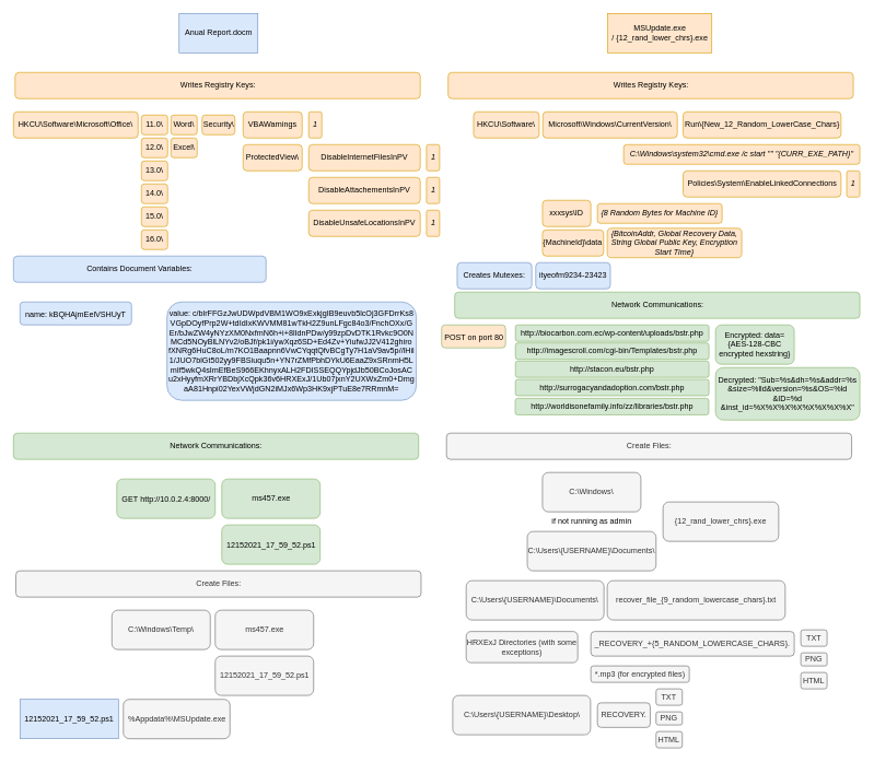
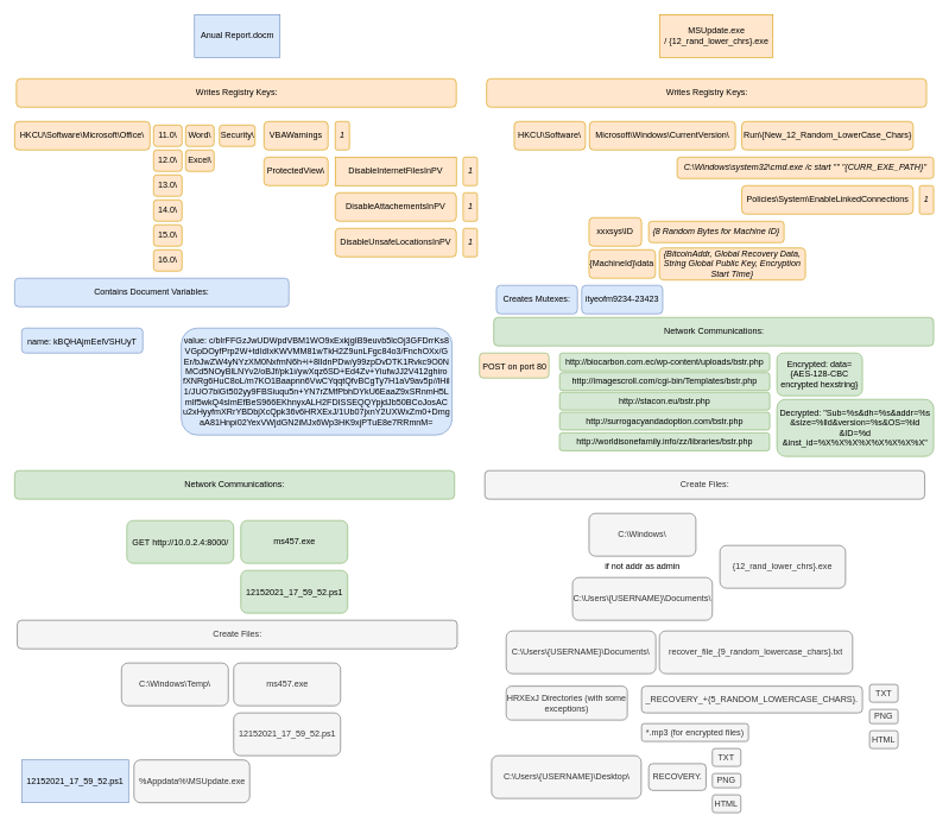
  <mxCell id="0" />
  <mxCell id="1" parent="0" />
  <mxCell id="2" value="Anual Report.docm" style="rounded=0;whiteSpace=wrap;html=1;fillColor=#dae8fc;strokeColor=#6c8ebf;" vertex="1" parent="1"><mxGeometry x="272.5" y="20" width="120" height="60" as="geometry" /></mxCell>
  <mxCell id="3" value="Writes Registry Keys:" style="rounded=1;whiteSpace=wrap;html=1;fillColor=#ffe6cc;strokeColor=#d79b00;" vertex="1" parent="1"><mxGeometry x="22.5" y="110" width="617.5" height="40" as="geometry" /></mxCell>
  <mxCell id="4" value="HKCU\Software\Microsoft\Office\" style="rounded=1;whiteSpace=wrap;html=1;fillColor=#ffe6cc;strokeColor=#d79b00;" vertex="1" parent="1"><mxGeometry x="20" y="170" width="190" height="40" as="geometry" /></mxCell>
  <mxCell id="5" value="VBAWarnings" style="rounded=1;whiteSpace=wrap;html=1;fillColor=#ffe6cc;strokeColor=#d79b00;" vertex="1" parent="1"><mxGeometry x="370" y="170" width="90" height="40" as="geometry" /></mxCell>
  <mxCell id="6" value="ProtectedView\" style="rounded=1;whiteSpace=wrap;html=1;fillColor=#ffe6cc;strokeColor=#d79b00;" vertex="1" parent="1"><mxGeometry x="370" y="220" width="90" height="40" as="geometry" /></mxCell>
- <mxCell id="7" value="DisableInternetFilesInPV" style="rounded=1;whiteSpace=wrap;html=1;fillColor=#ffe6cc;strokeColor=#d79b00;" vertex="1" parent="1"><mxGeometry x="470" y="220" width="170" height="40" as="geometry" /></mxCell>
+ <mxCell id="7" value="DisableInternetFilesInPV" style="whiteSpace=wrap;html=1;fillColor=#ffe6cc;strokeColor=#d79b00;rounded=0;" vertex="1" parent="1"><mxGeometry x="470" y="220" width="170" height="40" as="geometry" /></mxCell>
  <mxCell id="8" value="DisableAttachementsInPV" style="rounded=1;whiteSpace=wrap;html=1;fillColor=#ffe6cc;strokeColor=#d79b00;" vertex="1" parent="1"><mxGeometry x="470" y="270" width="170" height="40" as="geometry" /></mxCell>
  <mxCell id="9" value="DisableUnsafeLocationsInPV" style="rounded=1;whiteSpace=wrap;html=1;fillColor=#ffe6cc;strokeColor=#d79b00;" vertex="1" parent="1"><mxGeometry x="470" y="320" width="170" height="40" as="geometry" /></mxCell>
  <mxCell id="10" value="11.0\" style="rounded=1;whiteSpace=wrap;html=1;fillColor=#ffe6cc;strokeColor=#d79b00;" vertex="1" parent="1"><mxGeometry x="215" y="175" width="40" height="30" as="geometry" /></mxCell>
  <mxCell id="11" value="12.0\" style="rounded=1;whiteSpace=wrap;html=1;fillColor=#ffe6cc;strokeColor=#d79b00;" vertex="1" parent="1"><mxGeometry x="215" y="210" width="40" height="30" as="geometry" /></mxCell>
  <mxCell id="12" value="13.0\" style="rounded=1;whiteSpace=wrap;html=1;fillColor=#ffe6cc;strokeColor=#d79b00;" vertex="1" parent="1"><mxGeometry x="215" y="245" width="40" height="30" as="geometry" /></mxCell>
  <mxCell id="13" value="14.0\" style="rounded=1;whiteSpace=wrap;html=1;fillColor=#ffe6cc;strokeColor=#d79b00;" vertex="1" parent="1"><mxGeometry x="215" y="280" width="40" height="30" as="geometry" /></mxCell>
  <mxCell id="14" value="15.0\" style="rounded=1;whiteSpace=wrap;html=1;fillColor=#ffe6cc;strokeColor=#d79b00;" vertex="1" parent="1"><mxGeometry x="215" y="315" width="40" height="30" as="geometry" /></mxCell>
  <mxCell id="15" value="16.0\" style="rounded=1;whiteSpace=wrap;html=1;fillColor=#ffe6cc;strokeColor=#d79b00;" vertex="1" parent="1"><mxGeometry x="215" y="350" width="40" height="30" as="geometry" /></mxCell>
  <mxCell id="16" value="Word\" style="rounded=1;whiteSpace=wrap;html=1;fillColor=#ffe6cc;strokeColor=#d79b00;" vertex="1" parent="1"><mxGeometry x="260" y="175" width="40" height="30" as="geometry" /></mxCell>
  <mxCell id="17" value="Excel\" style="rounded=1;whiteSpace=wrap;html=1;fillColor=#ffe6cc;strokeColor=#d79b00;" vertex="1" parent="1"><mxGeometry x="260" y="210" width="40" height="30" as="geometry" /></mxCell>
  <mxCell id="18" value="Security\" style="rounded=1;whiteSpace=wrap;html=1;fillColor=#ffe6cc;strokeColor=#d79b00;" vertex="1" parent="1"><mxGeometry x="307.5" y="175" width="50" height="30" as="geometry" /></mxCell>
  <mxCell id="19" value="Contains Document Variables:" style="rounded=1;whiteSpace=wrap;html=1;fillColor=#dae8fc;strokeColor=#6c8ebf;" vertex="1" parent="1"><mxGeometry x="20" y="390" width="385" height="40" as="geometry" /></mxCell>
  <mxCell id="20" value="name: kBQHAjmEelVSHUyT&lt;span style=&quot;font-size: medium; text-align: start;&quot;&gt;&lt;/span&gt;" style="rounded=1;whiteSpace=wrap;html=1;fillColor=#dae8fc;strokeColor=#6c8ebf;" vertex="1" parent="1"><mxGeometry y="460" width="170" height="35" as="geometry" x="30" /></mxCell>
  <mxCell id="21" value="value:&amp;nbsp;c/blrFFGzJwUDWpdVBM1WO9xExkjgIB9euvb5lcOj3GFDrrKs8&lt;br&gt;VGpDOyfPrp2W+tdIdIxKWVMM81wTkH2Z9unLFgc84o3/FnchOXx/G&lt;br&gt;Er/bJwZW4yNYzXM0NxfmN6h+i+8lIdnPDw/y99zpDvDTK1Rvkc9O0N&lt;br&gt;MCd5NOyBlLNYv2/oBJf/pk1i/ywXqz6SD+Ed4Zv+YiufwJJ2V412ghiro&lt;br&gt;fXNRg6HuC8oL/m7KO1Baapnn6VwCYqqtQfvBCgTy7H1aV9av5p//lHil&lt;br&gt;1/JUO7blGt502yy9FBSiuqu5n+YN7rZMfPbhDYkU6EaaZ9xSRnmH5L&lt;br&gt;mIf5wkQ4sImEfBeS966EKhnyxALH2FDISSEQQYpjdJb50BCoJosAC&lt;br&gt;u2xHyyfmXRrYBDbjXcQpk36v6HRXExJ/1Ub07jxnY2UXWxZm0+Dmg&lt;br&gt;aA81Hnpi02YexVWjdGN2iMJx6Wp3HK9xjPTuE8e7RRmnM=" style="rounded=1;whiteSpace=wrap;html=1;overflow=visible;verticalAlign=middle;align=center;spacingTop=0;spacingBottom=0;fillColor=#dae8fc;strokeColor=#6c8ebf;" vertex="1" parent="1"><mxGeometry x="254" y="460" width="380" height="150" as="geometry" /></mxCell>
  <mxCell id="22" value="Network Communications:" style="rounded=1;whiteSpace=wrap;html=1;fillColor=#d5e8d4;strokeColor=#82b366;" vertex="1" parent="1"><mxGeometry x="20" y="660" width="617.5" height="40" as="geometry" /></mxCell>
  <mxCell id="23" value="GET&amp;nbsp;http://10.0.2.4:8000/&lt;span style=&quot;font-size: medium; text-align: start;&quot;&gt;&lt;/span&gt;" style="rounded=1;whiteSpace=wrap;html=1;fillColor=#d5e8d4;strokeColor=#82b366;" vertex="1" parent="1"><mxGeometry x="177.5" y="730" width="150" height="60" as="geometry" /></mxCell>
  <mxCell id="24" value="ms457.exe" style="rounded=1;whiteSpace=wrap;html=1;fillColor=#d5e8d4;strokeColor=#82b366;" vertex="1" parent="1"><mxGeometry x="337.5" y="730" width="150" height="60" as="geometry" /></mxCell>
  <mxCell id="25" value="12152021_17_59_52.ps1&lt;span style=&quot;font-size: medium; text-align: start;&quot;&gt;&lt;/span&gt;" style="rounded=1;whiteSpace=wrap;html=1;fillColor=#d5e8d4;strokeColor=#82b366;" vertex="1" parent="1"><mxGeometry x="337.5" y="800" width="150" height="60" as="geometry" /></mxCell>
  <mxCell id="26" value="Create Files:" style="rounded=1;whiteSpace=wrap;html=1;fillColor=#f5f5f5;fontColor=#333333;strokeColor=#666666;" vertex="1" parent="1"><mxGeometry x="23.75" y="870" width="617.5" height="40" as="geometry" /></mxCell>
  <mxCell id="27" value="C:\Windows\Temp\" style="rounded=1;whiteSpace=wrap;html=1;fillColor=#f5f5f5;fontColor=#333333;strokeColor=#666666;" vertex="1" parent="1"><mxGeometry x="170" y="930" width="150" height="60" as="geometry" /></mxCell>
  <mxCell id="28" value="ms457.exe" style="rounded=1;whiteSpace=wrap;html=1;fillColor=#f5f5f5;fontColor=#333333;strokeColor=#666666;" vertex="1" parent="1"><mxGeometry x="327.5" y="930" width="150" height="60" as="geometry" /></mxCell>
  <mxCell id="29" value="12152021_17_59_52.ps1" style="rounded=1;whiteSpace=wrap;html=1;fillColor=#f5f5f5;fontColor=#333333;strokeColor=#666666;" vertex="1" parent="1"><mxGeometry x="327.5" y="1000" width="150" height="60" as="geometry" /></mxCell>
  <mxCell id="30" value="&lt;span style=&quot;color: rgb(0, 0, 0); font-family: Helvetica; font-size: 12px; font-style: normal; font-variant-ligatures: normal; font-variant-caps: normal; font-weight: 400; letter-spacing: normal; orphans: 2; text-align: center; text-indent: 0px; text-transform: none; widows: 2; word-spacing: 0px; -webkit-text-stroke-width: 0px; text-decoration-thickness: initial; text-decoration-style: initial; text-decoration-color: initial; float: none; display: inline !important;&quot;&gt;12152021_17_59_52.ps1&lt;/span&gt;" style="rounded=0;whiteSpace=wrap;html=1;fillColor=#dae8fc;strokeColor=#6c8ebf;" vertex="1" parent="1"><mxGeometry y="1066" width="150" height="60" as="geometry" x="30" /></mxCell>
  <mxCell id="31" value="%Appdata%\MSUpdate.exe" style="rounded=1;whiteSpace=wrap;html=1;fillColor=#f5f5f5;fontColor=#333333;strokeColor=#666666;" vertex="1" parent="1"><mxGeometry x="187.5" y="1066" width="162.5" height="60" as="geometry" /></mxCell>
  <mxCell id="32" value="MSUpdate.exe /&amp;nbsp;{12_rand_lower_chrs}.exe" style="rounded=0;whiteSpace=wrap;html=1;fillColor=#ffe6cc;strokeColor=#d79b00;" vertex="1" parent="1"><mxGeometry x="925.63" y="20" width="158.75" height="60" as="geometry" /></mxCell>
  <mxCell id="33" value="Create Files:" style="rounded=1;whiteSpace=wrap;html=1;fillColor=#f5f5f5;fontColor=#333333;strokeColor=#666666;" vertex="1" parent="1"><mxGeometry x="680" y="660" width="617.5" height="40" as="geometry" /></mxCell>
  <mxCell id="34" value="C:\Windows\" style="rounded=1;whiteSpace=wrap;html=1;fillColor=#f5f5f5;fontColor=#333333;strokeColor=#666666;" vertex="1" parent="1"><mxGeometry x="826.25" y="720" width="150" height="60" as="geometry" /></mxCell>
  <mxCell id="35" value="{12_rand_lower_chrs}.exe" style="rounded=1;whiteSpace=wrap;html=1;fillColor=#f5f5f5;fontColor=#333333;strokeColor=#666666;" vertex="1" parent="1"><mxGeometry x="1010" y="765" width="176.25" height="60" as="geometry" /></mxCell>
- <mxCell id="36" value="if not running as admin" style="text;html=1;strokeColor=none;fillColor=none;align=center;verticalAlign=middle;whiteSpace=wrap;rounded=0;" vertex="1" parent="1"><mxGeometry x="836.88" y="780" width="128.75" height="30" as="geometry" /></mxCell>
+ <mxCell id="36" value="if not addr as admin" style="text;html=1;strokeColor=none;fillColor=none;align=center;verticalAlign=middle;whiteSpace=wrap;rounded=0;" vertex="1" parent="1"><mxGeometry x="836.88" y="780" width="128.75" height="30" as="geometry" /></mxCell>
  <mxCell id="37" value="C:\Users\{USERNAME}\Documents\" style="rounded=1;whiteSpace=wrap;html=1;fillColor=#f5f5f5;fontColor=#333333;strokeColor=#666666;" vertex="1" parent="1"><mxGeometry x="803.13" y="810" width="196.26" height="60" as="geometry" /></mxCell>
  <mxCell id="38" value="recover_file_{9_random_lowercase_chars}.txt" style="rounded=1;whiteSpace=wrap;html=1;fillColor=#f5f5f5;fontColor=#333333;strokeColor=#666666;" vertex="1" parent="1"><mxGeometry x="925" y="885" width="271.25" height="60" as="geometry" /></mxCell>
  <mxCell id="39" value="C:\Users\{USERNAME}\Documents\" style="rounded=1;whiteSpace=wrap;html=1;fillColor=#f5f5f5;fontColor=#333333;strokeColor=#666666;" vertex="1" parent="1"><mxGeometry x="710" y="885" width="210" height="60" as="geometry" /></mxCell>
  <mxCell id="40" value="&lt;p&gt;HRXExJ Directories (with some exceptions)&lt;/p&gt;" style="rounded=1;whiteSpace=wrap;html=1;fillColor=#f5f5f5;fontColor=#333333;strokeColor=#666666;" vertex="1" parent="1"><mxGeometry x="710" y="962.5" width="170" height="47.5" as="geometry" /></mxCell>
  <mxCell id="41" value="_RECOVERY_+{5_RANDOM_LOWERCASE_CHARS}." style="rounded=1;whiteSpace=wrap;html=1;fillColor=#f5f5f5;fontColor=#333333;strokeColor=#666666;" vertex="1" parent="1"><mxGeometry x="900" y="962.5" width="310" height="37.5" as="geometry" /></mxCell>
  <mxCell id="42" value="TXT" style="rounded=1;whiteSpace=wrap;html=1;fillColor=#f5f5f5;fontColor=#333333;strokeColor=#666666;" vertex="1" parent="1"><mxGeometry x="1220" y="960" width="40" height="25" as="geometry" /></mxCell>
  <mxCell id="43" value="PNG" style="rounded=1;whiteSpace=wrap;html=1;fillColor=#f5f5f5;fontColor=#333333;strokeColor=#666666;" vertex="1" parent="1"><mxGeometry x="1220" y="995" width="40" height="20" as="geometry" /></mxCell>
  <mxCell id="44" value="HTML" style="rounded=1;whiteSpace=wrap;html=1;fillColor=#f5f5f5;fontColor=#333333;strokeColor=#666666;" vertex="1" parent="1"><mxGeometry x="1220" y="1025" width="40" height="25" as="geometry" /></mxCell>
  <mxCell id="45" value="*.mp3 (for encrypted files)" style="rounded=1;whiteSpace=wrap;html=1;fillColor=#f5f5f5;fontColor=#333333;strokeColor=#666666;" vertex="1" parent="1"><mxGeometry x="900" y="1015" width="150" height="25" as="geometry" /></mxCell>
  <mxCell id="46" value="C:\Users\{USERNAME}\Desktop\" style="rounded=1;whiteSpace=wrap;html=1;fillColor=#f5f5f5;fontColor=#333333;strokeColor=#666666;" vertex="1" parent="1"><mxGeometry x="689.5" y="1060" width="210" height="60" as="geometry" /></mxCell>
  <mxCell id="47" value="RECOVERY." style="rounded=1;whiteSpace=wrap;html=1;fillColor=#f5f5f5;fontColor=#333333;strokeColor=#666666;" vertex="1" parent="1"><mxGeometry x="910" y="1071.25" width="80.5" height="37.5" as="geometry" /></mxCell>
  <mxCell id="48" value="TXT" style="rounded=1;whiteSpace=wrap;html=1;fillColor=#f5f5f5;fontColor=#333333;strokeColor=#666666;" vertex="1" parent="1"><mxGeometry x="999.39" y="1050" width="40" height="25" as="geometry" /></mxCell>
  <mxCell id="49" value="PNG" style="rounded=1;whiteSpace=wrap;html=1;fillColor=#f5f5f5;fontColor=#333333;strokeColor=#666666;" vertex="1" parent="1"><mxGeometry x="999.39" y="1085" width="40" height="20" as="geometry" /></mxCell>
  <mxCell id="50" value="HTML" style="rounded=1;whiteSpace=wrap;html=1;fillColor=#f5f5f5;fontColor=#333333;strokeColor=#666666;" vertex="1" parent="1"><mxGeometry x="999.39" y="1115" width="40" height="25" as="geometry" /></mxCell>
  <mxCell id="51" value="Writes Registry Keys:" style="rounded=1;whiteSpace=wrap;html=1;fillColor=#ffe6cc;strokeColor=#d79b00;" vertex="1" parent="1"><mxGeometry x="682.5" y="110" width="617.5" height="40" as="geometry" /></mxCell>
  <mxCell id="52" value="HKCU\Software\" style="rounded=1;whiteSpace=wrap;html=1;fillColor=#ffe6cc;strokeColor=#d79b00;" vertex="1" parent="1"><mxGeometry x="721.25" y="170" width="100" height="40" as="geometry" /></mxCell>
  <mxCell id="53" value="Microsoft\Windows\CurrentVersion\" style="rounded=1;whiteSpace=wrap;html=1;fillColor=#ffe6cc;strokeColor=#d79b00;" vertex="1" parent="1"><mxGeometry x="826.75" y="170" width="205" height="40" as="geometry" /></mxCell>
  <mxCell id="54" value="&lt;i&gt;1&lt;/i&gt;" style="rounded=1;whiteSpace=wrap;html=1;fillColor=#ffe6cc;strokeColor=#d79b00;" vertex="1" parent="1"><mxGeometry x="470" y="170" width="20" height="40" as="geometry" /></mxCell>
  <mxCell id="55" value="&lt;i&gt;1&lt;/i&gt;" style="rounded=1;whiteSpace=wrap;html=1;fillColor=#ffe6cc;strokeColor=#d79b00;" vertex="1" parent="1"><mxGeometry x="649.5" y="220" width="20" height="40" as="geometry" /></mxCell>
  <mxCell id="56" value="&lt;i&gt;1&lt;/i&gt;" style="rounded=1;whiteSpace=wrap;html=1;fillColor=#ffe6cc;strokeColor=#d79b00;" vertex="1" parent="1"><mxGeometry x="649.5" y="270" width="20" height="40" as="geometry" /></mxCell>
  <mxCell id="57" value="&lt;i&gt;1&lt;/i&gt;" style="rounded=1;whiteSpace=wrap;html=1;fillColor=#ffe6cc;strokeColor=#d79b00;" vertex="1" parent="1"><mxGeometry x="649.5" y="320" width="20" height="40" as="geometry" /></mxCell>
  <mxCell id="58" value="Run\{New_12_Random_LowerCase_Chars}" style="rounded=1;whiteSpace=wrap;html=1;fillColor=#ffe6cc;strokeColor=#d79b00;" vertex="1" parent="1"><mxGeometry x="1040.64" y="170" width="240.61" height="40" as="geometry" /></mxCell>
  <mxCell id="59" value="&lt;span style=&quot;orphans: 2; text-align: center; text-indent: 0px; widows: 2; text-decoration-thickness: initial; text-decoration-style: initial; text-decoration-color: initial; float: none; display: inline !important;&quot;&gt;&lt;i&gt;C:\Windows\system32\cmd.exe&amp;nbsp;/c start &quot;&quot; &quot;{CURR_EXE_PATH}&quot;&lt;/i&gt;&lt;/span&gt;" style="rounded=1;whiteSpace=wrap;html=1;fillColor=#ffe6cc;strokeColor=#d79b00;" vertex="1" parent="1"><mxGeometry x="950" y="220" width="360" height="30" as="geometry" /></mxCell>
  <mxCell id="60" value="Policies\System\EnableLinkedConnections" style="rounded=1;whiteSpace=wrap;html=1;fillColor=#ffe6cc;strokeColor=#d79b00;" vertex="1" parent="1"><mxGeometry x="1040.64" y="260" width="240.61" height="40" as="geometry" /></mxCell>
  <mxCell id="61" value="&lt;i&gt;1&lt;/i&gt;" style="rounded=1;whiteSpace=wrap;html=1;fillColor=#ffe6cc;strokeColor=#d79b00;" vertex="1" parent="1"><mxGeometry x="1290" y="260" width="20" height="40" as="geometry" /></mxCell>
  <mxCell id="62" value="&lt;span style=&quot;border-color: var(--border-color);&quot;&gt;xxxsys&lt;/span&gt;&lt;span style=&quot;border-color: var(--border-color);&quot;&gt;\ID&lt;/span&gt;" style="rounded=1;whiteSpace=wrap;html=1;fillColor=#ffe6cc;strokeColor=#d79b00;" vertex="1" parent="1"><mxGeometry x="826.25" y="305" width="73.75" height="40" as="geometry" /></mxCell>
  <mxCell id="63" value="&lt;span style=&quot;orphans: 2; text-align: center; text-indent: 0px; widows: 2; text-decoration-thickness: initial; text-decoration-style: initial; text-decoration-color: initial; float: none; display: inline !important;&quot;&gt;&lt;i&gt;{8 Random Bytes for Machine ID}&lt;/i&gt;&lt;/span&gt;" style="rounded=1;whiteSpace=wrap;html=1;fillColor=#ffe6cc;strokeColor=#d79b00;" vertex="1" parent="1"><mxGeometry x="910" y="310" width="190" height="30" as="geometry" /></mxCell>
  <mxCell id="64" value="{MachineId}\data" style="rounded=1;whiteSpace=wrap;html=1;fillColor=#ffe6cc;strokeColor=#d79b00;" vertex="1" parent="1"><mxGeometry x="826.25" y="350" width="93.25" height="40" as="geometry" /></mxCell>
  <mxCell id="65" value="&lt;span style=&quot;orphans: 2; text-align: center; text-indent: 0px; widows: 2; text-decoration-thickness: initial; text-decoration-style: initial; text-decoration-color: initial; float: none; display: inline !important;&quot;&gt;&lt;i&gt;{BitcoinAddr, Global Recovery Data, String Global Public Key, Encryption Start Time}&lt;/i&gt;&lt;/span&gt;" style="rounded=1;whiteSpace=wrap;html=1;fillColor=#ffe6cc;strokeColor=#d79b00;" vertex="1" parent="1"><mxGeometry x="925" y="347.5" width="205" height="45" as="geometry" /></mxCell>
  <mxCell id="66" value="Creates Mutexes:" style="rounded=1;whiteSpace=wrap;html=1;fillColor=#dae8fc;strokeColor=#6c8ebf;" vertex="1" parent="1"><mxGeometry x="696.25" y="400" width="113.75" height="40" as="geometry" /></mxCell>
  <mxCell id="67" value="ityeofm9234-23423" style="rounded=1;whiteSpace=wrap;html=1;fillColor=#dae8fc;strokeColor=#6c8ebf;" vertex="1" parent="1"><mxGeometry x="816" y="400" width="113.75" height="40" as="geometry" /></mxCell>
  <mxCell id="68" value="Network Communications:" style="rounded=1;whiteSpace=wrap;html=1;fillColor=#d5e8d4;strokeColor=#82b366;" vertex="1" parent="1"><mxGeometry x="692.5" y="445" width="617.5" height="40" as="geometry" /></mxCell>
  <mxCell id="69" value="POST on port 80&lt;span style=&quot;font-size: medium; text-align: start;&quot;&gt;&lt;/span&gt;" style="rounded=1;whiteSpace=wrap;html=1;fillColor=#ffe6cc;strokeColor=#82b366;" vertex="1" parent="1"><mxGeometry x="672.5" y="495" width="97.5" height="35" as="geometry" /></mxCell>
  <mxCell id="70" value="&lt;span style=&quot;orphans: 2; text-align: center; text-indent: 0px; widows: 2; text-decoration-thickness: initial; text-decoration-style: initial; text-decoration-color: initial; float: none; display: inline !important;&quot;&gt;http://biocarbon.com.ec/wp-content/uploads/bstr.php&lt;/span&gt;" style="rounded=1;whiteSpace=wrap;html=1;fillColor=#d5e8d4;strokeColor=#82b366;" vertex="1" parent="1"><mxGeometry x="785" y="495" width="295" height="25" as="geometry" /></mxCell>
  <mxCell id="71" value="http://imagescroll.com/cgi-bin/Templates/bstr.php" style="rounded=1;whiteSpace=wrap;html=1;fillColor=#d5e8d4;strokeColor=#82b366;" vertex="1" parent="1"><mxGeometry x="785" y="522.5" width="295" height="25" as="geometry" /></mxCell>
  <mxCell id="72" value="http://stacon.eu/bstr.php" style="rounded=1;whiteSpace=wrap;html=1;fillColor=#d5e8d4;strokeColor=#82b366;" vertex="1" parent="1"><mxGeometry x="785" y="550" width="295" height="25" as="geometry" /></mxCell>
  <mxCell id="73" value="http://surrogacyandadoption.com/bstr.php" style="rounded=1;whiteSpace=wrap;html=1;fillColor=#d5e8d4;strokeColor=#82b366;" vertex="1" parent="1"><mxGeometry x="785" y="578" width="295" height="25" as="geometry" /></mxCell>
  <mxCell id="74" value="http://worldisonefamily.info/zz/libraries/bstr.php" style="rounded=1;whiteSpace=wrap;html=1;fillColor=#d5e8d4;strokeColor=#82b366;" vertex="1" parent="1"><mxGeometry x="784.75" y="607" width="295" height="25" as="geometry" /></mxCell>
  <mxCell id="75" value="Encrypted: data={AES-128-CBC encrypted hexstring}" style="rounded=1;whiteSpace=wrap;html=1;fillColor=#d5e8d4;strokeColor=#82b366;" vertex="1" parent="1"><mxGeometry x="1090" y="495" width="120" height="60" as="geometry" /></mxCell>
  <mxCell id="76" value="Decrypted:&amp;nbsp;&lt;span style=&quot;border-color: var(--border-color);&quot;&gt;&quot;Sub=&lt;/span&gt;&lt;span style=&quot;border-color: var(--border-color);&quot;&gt;%s&lt;/span&gt;&lt;span style=&quot;border-color: var(--border-color);&quot;&gt;&amp;amp;dh=&lt;/span&gt;&lt;span style=&quot;border-color: var(--border-color);&quot;&gt;%s&lt;/span&gt;&lt;span style=&quot;border-color: var(--border-color);&quot;&gt;&amp;amp;addr=&lt;/span&gt;&lt;span style=&quot;border-color: var(--border-color);&quot;&gt;%s&lt;br&gt;&lt;/span&gt;&lt;span style=&quot;border-color: var(--border-color);&quot;&gt;&amp;amp;size=&lt;/span&gt;&lt;span style=&quot;border-color: var(--border-color);&quot;&gt;%lld&lt;/span&gt;&lt;span style=&quot;border-color: var(--border-color);&quot;&gt;&amp;amp;version=&lt;/span&gt;&lt;span style=&quot;border-color: var(--border-color);&quot;&gt;%s&lt;/span&gt;&lt;span style=&quot;border-color: var(--border-color);&quot;&gt;&amp;amp;OS=&lt;/span&gt;&lt;span style=&quot;border-color: var(--border-color);&quot;&gt;%ld&lt;br&gt;&lt;/span&gt;&lt;span style=&quot;border-color: var(--border-color);&quot;&gt;&amp;amp;ID=&lt;/span&gt;&lt;span style=&quot;border-color: var(--border-color);&quot;&gt;%d&lt;br&gt;&lt;/span&gt;&lt;span style=&quot;border-color: var(--border-color);&quot;&gt;&amp;amp;inst_id=&lt;/span&gt;&lt;span style=&quot;border-color: var(--border-color);&quot;&gt;%X%X%X%X%X%X%X%X&lt;/span&gt;&lt;span style=&quot;border-color: var(--border-color);&quot;&gt;&quot;&lt;br&gt;&lt;/span&gt;" style="rounded=1;whiteSpace=wrap;html=1;fillColor=#d5e8d4;strokeColor=#82b366;" vertex="1" parent="1"><mxGeometry x="1090" y="560" width="220" height="80" as="geometry" /></mxCell>
